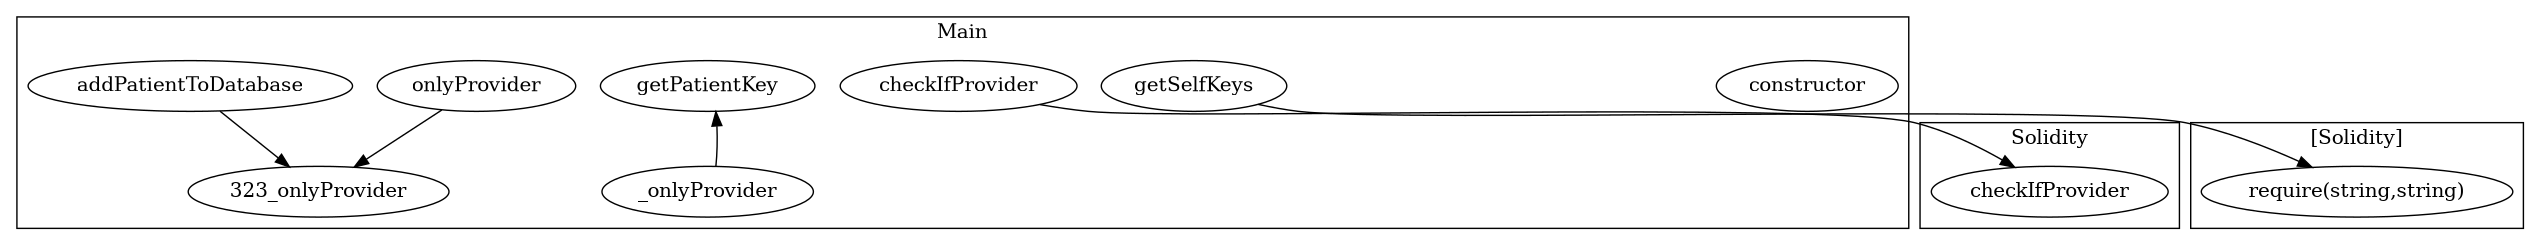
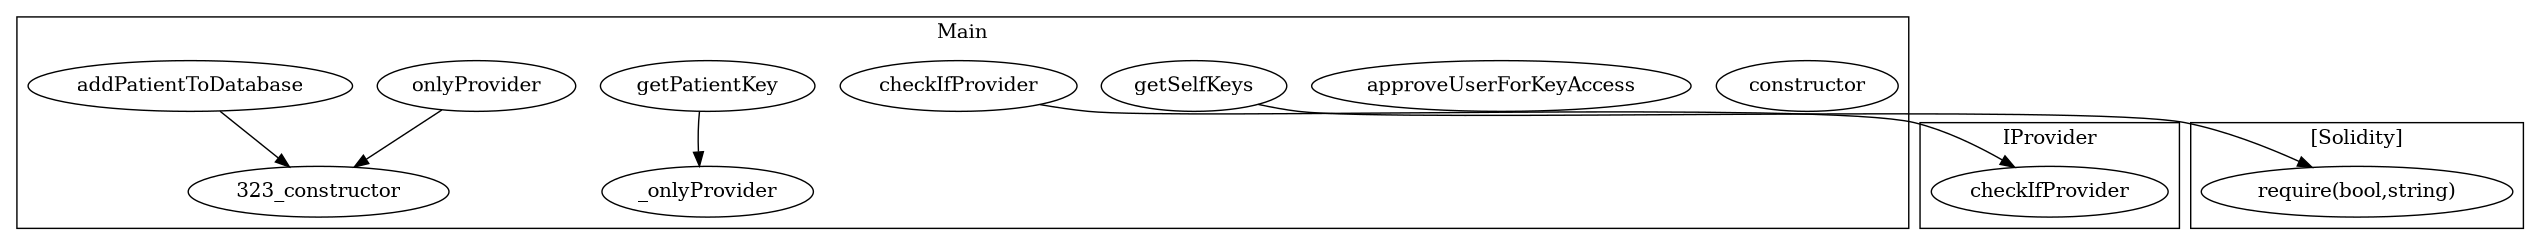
  strict digraph {
    n1 [label=constructor]
+   n2 [label=approveUserForKeyAccess]
    n3 [label=onlyProvider]
-   "323_onlyProvider"
+   "323_onlyProvider" [label="323_constructor"]
    n5 [label=getPatientKey]
    n6 [label=_onlyProvider]
    n7 [label=checkIfProvider]
    n8 [label=getSelfKeys]
    n9 [label=addPatientToDatabase]
    n10 [label=checkIfProvider]
-   "require(bool,string)" [label="require(string,string)"]
+   "require(bool,string)"
    subgraph cluster_1 {
      label=Main
      n1
+     n2
      n3
      "323_onlyProvider"
      n5
      n6
      n7
      n8
      n9
    }
    subgraph cluster_2 {
-     label=Solidity
+     label=IProvider
      n10
    }
    subgraph cluster_3 {
      label="[Solidity]"
      "require(bool,string)"
    }
    n3 -> "323_onlyProvider"
-   n6 -> n5
+   n5 -> n6
    n7 -> n10
    n8 -> "require(bool,string)"
    n9 -> "323_onlyProvider"
  }
